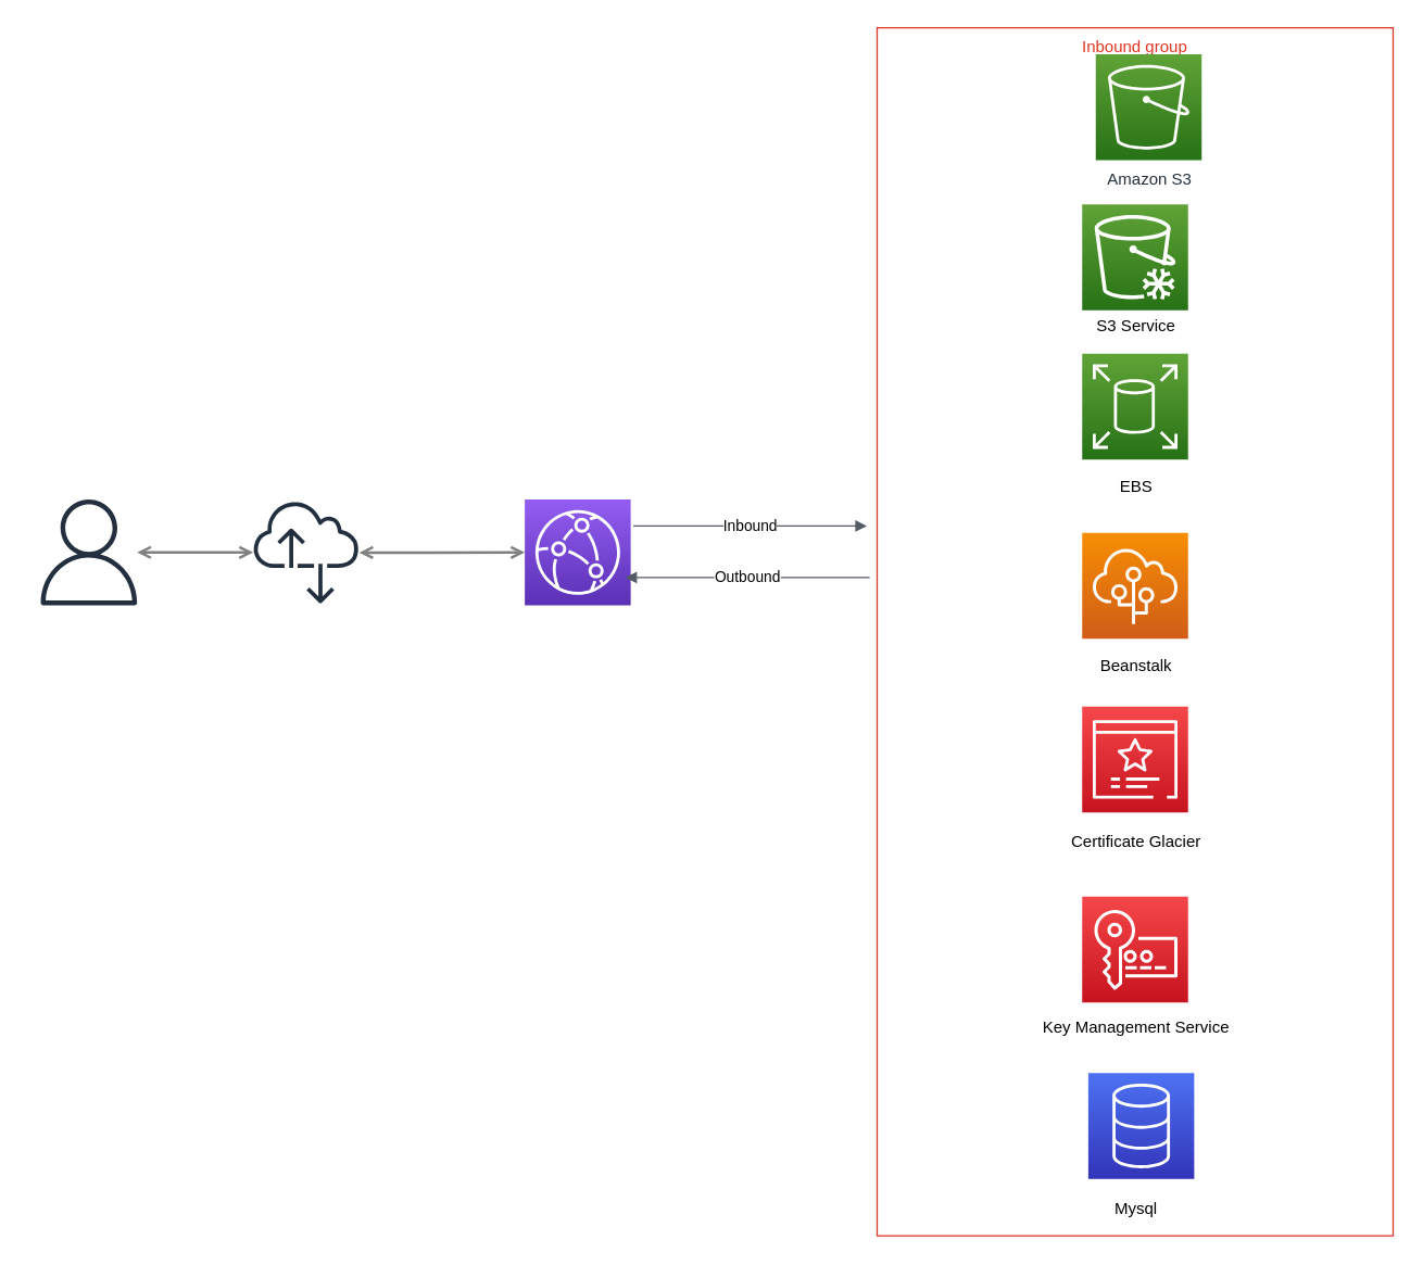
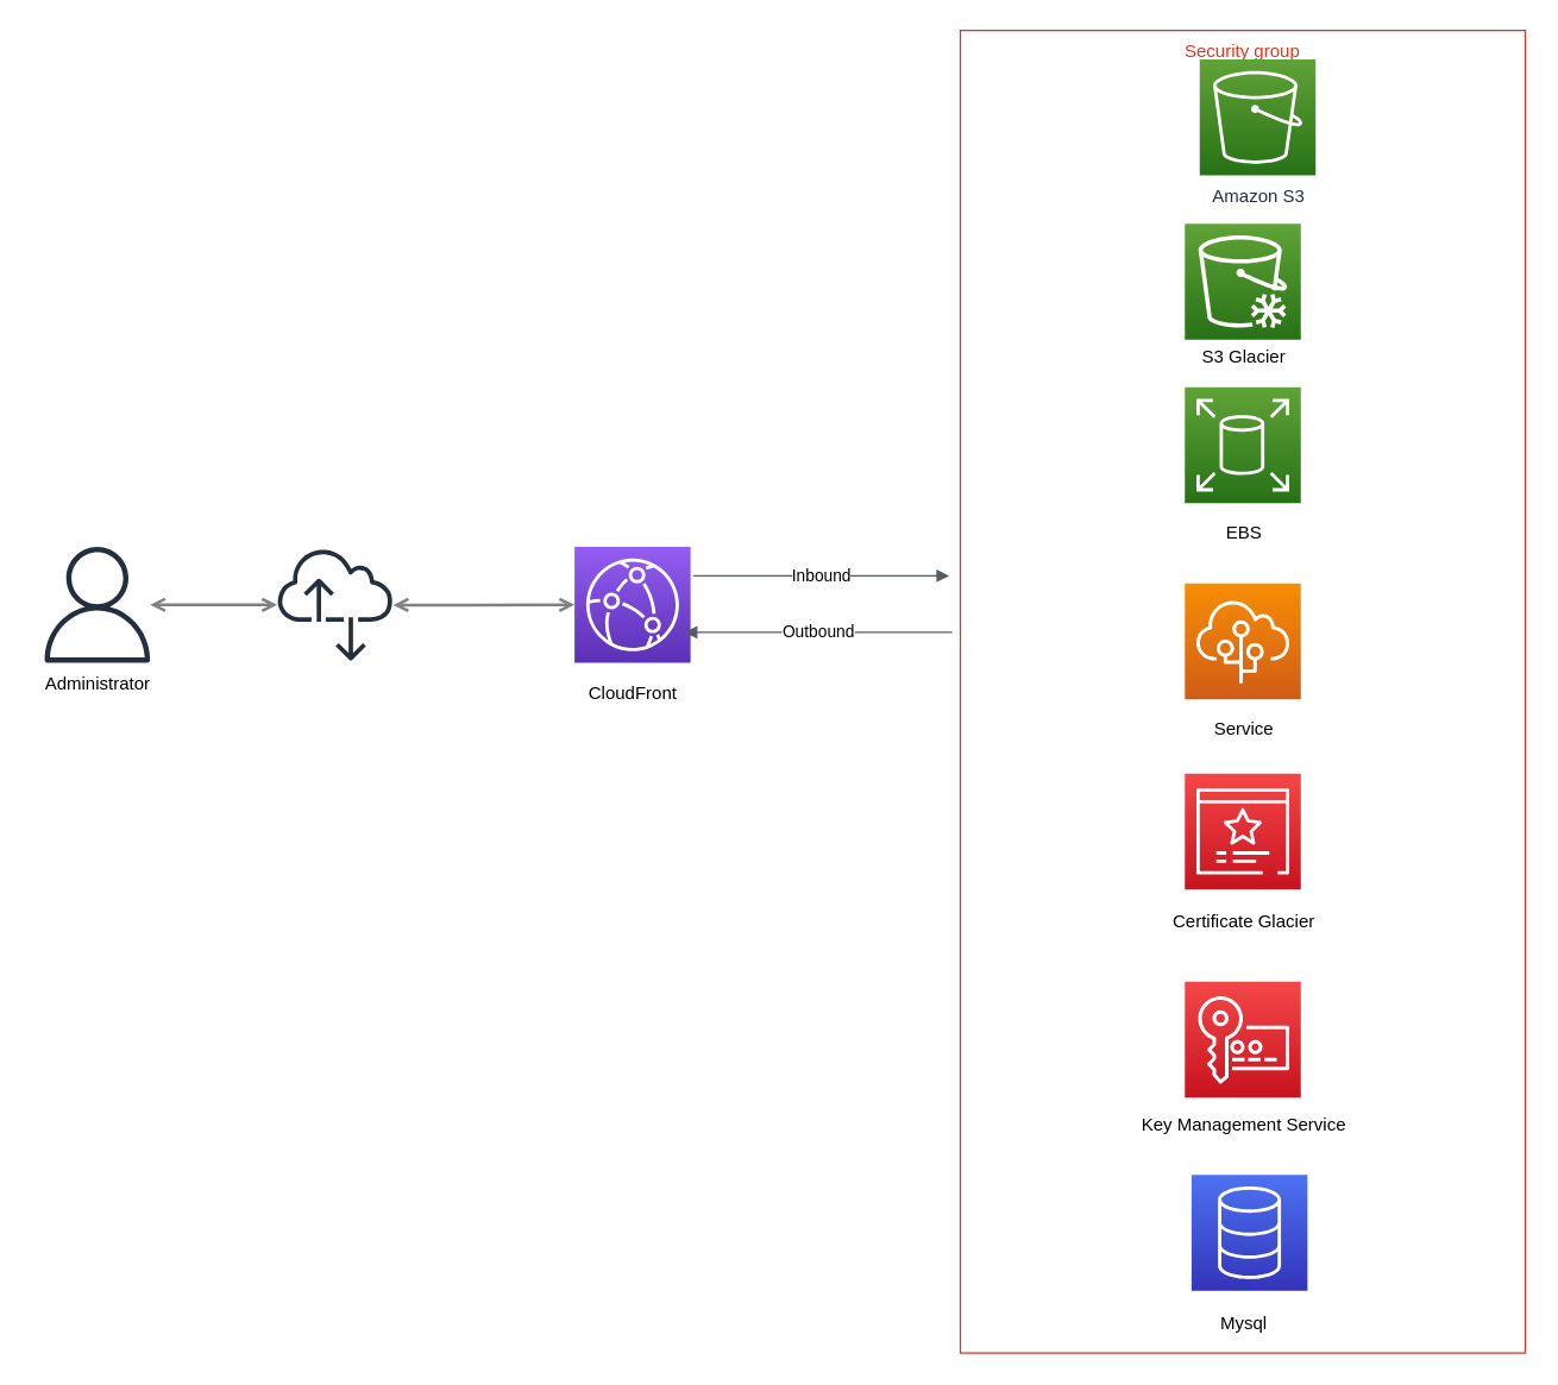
  <mxCell id="0" />
  <mxCell id="1" parent="0" />
  <mxCell id="2" style="edgeStyle=orthogonalEdgeStyle;rounded=0;orthogonalLoop=1;jettySize=auto;html=1;startArrow=open;startFill=0;endArrow=open;endFill=0;strokeWidth=2;strokeColor=#808080;entryX=0;entryY=0.5;entryDx=0;entryDy=0;entryPerimeter=0;" parent="1" source="4" edge="1"><mxGeometry relative="1" as="geometry"><Array as="points"><mxPoint x="316" y="407" /><mxPoint x="316" y="407" /></Array><mxPoint x="386" y="406.5" as="targetPoint" /></mxGeometry></mxCell>
  <mxCell id="3" style="edgeStyle=orthogonalEdgeStyle;rounded=0;orthogonalLoop=1;jettySize=auto;html=1;startArrow=open;startFill=0;endArrow=open;endFill=0;strokeWidth=2;strokeColor=#808080;" parent="1" source="6" target="4" edge="1"><mxGeometry relative="1" as="geometry"><mxPoint x="106" y="407" as="sourcePoint" /><mxPoint x="586.5" y="416.5" as="targetPoint" /><Array as="points" /></mxGeometry></mxCell>
  <mxCell id="4" value="" style="outlineConnect=0;fontColor=#232F3E;gradientColor=none;fillColor=#232F3E;strokeColor=none;dashed=0;verticalLabelPosition=bottom;verticalAlign=top;align=center;html=1;fontSize=12;fontStyle=0;aspect=fixed;pointerEvents=1;shape=mxgraph.aws4.internet_alt2;" parent="1" vertex="1"><mxGeometry x="186" y="367.5" width="78" height="78" as="geometry" /></mxCell>
  <mxCell id="5" value="" style="group" parent="1" vertex="1" connectable="0"><mxGeometry x="20" y="367.5" width="90" height="102.5" as="geometry" /></mxCell>
  <mxCell id="6" value="" style="outlineConnect=0;fontColor=#232F3E;gradientColor=none;fillColor=#232F3E;strokeColor=none;dashed=0;verticalLabelPosition=bottom;verticalAlign=top;align=center;html=1;fontSize=12;fontStyle=0;aspect=fixed;pointerEvents=1;shape=mxgraph.aws4.user;" parent="5" vertex="1"><mxGeometry x="6" width="78" height="78" as="geometry" /></mxCell>
+ <mxCell id="7" value="Administrator" style="text;html=1;resizable=0;autosize=1;align=center;verticalAlign=middle;points=[];fillColor=none;strokeColor=none;rounded=0;" parent="5" vertex="1"><mxGeometry y="82.5" width="90" height="20" as="geometry" /></mxCell>
  <mxCell id="8" value="" style="group" parent="1" vertex="1" connectable="0"><mxGeometry x="386" y="367.5" width="78" height="108" as="geometry" /></mxCell>
  <mxCell id="9" value="" style="points=[[0,0,0],[0.25,0,0],[0.5,0,0],[0.75,0,0],[1,0,0],[0,1,0],[0.25,1,0],[0.5,1,0],[0.75,1,0],[1,1,0],[0,0.25,0],[0,0.5,0],[0,0.75,0],[1,0.25,0],[1,0.5,0],[1,0.75,0]];outlineConnect=0;fontColor=#232F3E;gradientColor=#945DF2;gradientDirection=north;fillColor=#5A30B5;strokeColor=#ffffff;dashed=0;verticalLabelPosition=bottom;verticalAlign=top;align=center;html=1;fontSize=12;fontStyle=0;aspect=fixed;shape=mxgraph.aws4.resourceIcon;resIcon=mxgraph.aws4.cloudfront;" parent="8" vertex="1"><mxGeometry width="78" height="78" as="geometry" /></mxCell>
+ <mxCell id="10" value="CloudFront" style="text;html=1;resizable=0;autosize=1;align=center;verticalAlign=middle;points=[];fillColor=none;strokeColor=none;rounded=0;" parent="8" vertex="1"><mxGeometry x="4" y="88" width="70" height="20" as="geometry" /></mxCell>
  <mxCell id="11" value="" style="group" vertex="1" connectable="0" parent="1"><mxGeometry x="645.5" y="20" width="380" height="890" as="geometry" /></mxCell>
- <mxCell id="12" value="Inbound group" style="fillColor=none;strokeColor=#DD3522;verticalAlign=top;fontStyle=0;fontColor=#DD3522;" vertex="1" parent="11"><mxGeometry width="380" height="890" as="geometry" /></mxCell>
+ <mxCell id="12" value="Security group" style="fillColor=none;strokeColor=#DD3522;verticalAlign=top;fontStyle=0;fontColor=#DD3522;" vertex="1" parent="11"><mxGeometry width="380" height="890" as="geometry" /></mxCell>
  <mxCell id="13" value="Amazon S3" style="outlineConnect=0;fontColor=#232F3E;gradientColor=#60A337;gradientDirection=north;fillColor=#277116;strokeColor=#ffffff;dashed=0;verticalLabelPosition=bottom;verticalAlign=top;align=center;html=1;fontSize=12;fontStyle=0;aspect=fixed;shape=mxgraph.aws4.resourceIcon;resIcon=mxgraph.aws4.s3;labelBackgroundColor=#ffffff;" parent="11" vertex="1"><mxGeometry x="161" y="19.5" width="78" height="78" as="geometry" /></mxCell>
  <mxCell id="14" value="" style="group" parent="11" vertex="1" connectable="0"><mxGeometry x="151" y="130" width="78" height="100" as="geometry" /></mxCell>
  <mxCell id="15" value="" style="points=[[0,0,0],[0.25,0,0],[0.5,0,0],[0.75,0,0],[1,0,0],[0,1,0],[0.25,1,0],[0.5,1,0],[0.75,1,0],[1,1,0],[0,0.25,0],[0,0.5,0],[0,0.75,0],[1,0.25,0],[1,0.5,0],[1,0.75,0]];outlineConnect=0;fontColor=#232F3E;gradientColor=#60A337;gradientDirection=north;fillColor=#277116;strokeColor=#ffffff;dashed=0;verticalLabelPosition=bottom;verticalAlign=top;align=center;html=1;fontSize=12;fontStyle=0;aspect=fixed;shape=mxgraph.aws4.resourceIcon;resIcon=mxgraph.aws4.glacier;" parent="14" vertex="1"><mxGeometry width="78" height="78" as="geometry" /></mxCell>
- <mxCell id="16" value="S3 Service" style="text;html=1;resizable=0;autosize=1;align=center;verticalAlign=middle;points=[];fillColor=none;strokeColor=none;rounded=0;" parent="14" vertex="1"><mxGeometry x="4" y="80" width="70" height="20" as="geometry" /></mxCell>
+ <mxCell id="16" value="S3 Glacier" style="text;html=1;resizable=0;autosize=1;align=center;verticalAlign=middle;points=[];fillColor=none;strokeColor=none;rounded=0;" parent="14" vertex="1"><mxGeometry x="4" y="80" width="70" height="20" as="geometry" /></mxCell>
  <mxCell id="17" value="" style="group" parent="11" vertex="1" connectable="0"><mxGeometry x="151" y="240" width="78" height="107.5" as="geometry" /></mxCell>
  <mxCell id="18" value="" style="points=[[0,0,0],[0.25,0,0],[0.5,0,0],[0.75,0,0],[1,0,0],[0,1,0],[0.25,1,0],[0.5,1,0],[0.75,1,0],[1,1,0],[0,0.25,0],[0,0.5,0],[0,0.75,0],[1,0.25,0],[1,0.5,0],[1,0.75,0]];outlineConnect=0;fontColor=#232F3E;gradientColor=#60A337;gradientDirection=north;fillColor=#277116;strokeColor=#ffffff;dashed=0;verticalLabelPosition=bottom;verticalAlign=top;align=center;html=1;fontSize=12;fontStyle=0;aspect=fixed;shape=mxgraph.aws4.resourceIcon;resIcon=mxgraph.aws4.elastic_block_store;" parent="17" vertex="1"><mxGeometry width="78" height="78" as="geometry" /></mxCell>
  <mxCell id="19" value="EBS" style="text;html=1;resizable=0;autosize=1;align=center;verticalAlign=middle;points=[];fillColor=none;strokeColor=none;rounded=0;" parent="17" vertex="1"><mxGeometry x="19" y="87.5" width="40" height="20" as="geometry" /></mxCell>
  <mxCell id="20" value="" style="group" parent="11" vertex="1" connectable="0"><mxGeometry x="151" y="372" width="78" height="108" as="geometry" /></mxCell>
  <mxCell id="21" value="" style="points=[[0,0,0],[0.25,0,0],[0.5,0,0],[0.75,0,0],[1,0,0],[0,1,0],[0.25,1,0],[0.5,1,0],[0.75,1,0],[1,1,0],[0,0.25,0],[0,0.5,0],[0,0.75,0],[1,0.25,0],[1,0.5,0],[1,0.75,0]];outlineConnect=0;fontColor=#232F3E;gradientColor=#F78E04;gradientDirection=north;fillColor=#D05C17;strokeColor=#ffffff;dashed=0;verticalLabelPosition=bottom;verticalAlign=top;align=center;html=1;fontSize=12;fontStyle=0;aspect=fixed;shape=mxgraph.aws4.resourceIcon;resIcon=mxgraph.aws4.elastic_beanstalk;" parent="20" vertex="1"><mxGeometry width="78" height="78" as="geometry" /></mxCell>
- <mxCell id="22" value="Beanstalk" style="text;html=1;resizable=0;autosize=1;align=center;verticalAlign=middle;points=[];fillColor=none;strokeColor=none;rounded=0;" parent="20" vertex="1"><mxGeometry x="4" y="88" width="70" height="20" as="geometry" /></mxCell>
+ <mxCell id="22" value="Service" style="text;html=1;resizable=0;autosize=1;align=center;verticalAlign=middle;points=[];fillColor=none;strokeColor=none;rounded=0;" parent="20" vertex="1"><mxGeometry x="4" y="88" width="70" height="20" as="geometry" /></mxCell>
  <mxCell id="23" value="" style="group" parent="11" vertex="1" connectable="0"><mxGeometry x="115" y="640" width="150" height="107" as="geometry" /></mxCell>
  <mxCell id="24" value="" style="points=[[0,0,0],[0.25,0,0],[0.5,0,0],[0.75,0,0],[1,0,0],[0,1,0],[0.25,1,0],[0.5,1,0],[0.75,1,0],[1,1,0],[0,0.25,0],[0,0.5,0],[0,0.75,0],[1,0.25,0],[1,0.5,0],[1,0.75,0]];outlineConnect=0;fontColor=#232F3E;gradientColor=#F54749;gradientDirection=north;fillColor=#C7131F;strokeColor=#ffffff;dashed=0;verticalLabelPosition=bottom;verticalAlign=top;align=center;html=1;fontSize=12;fontStyle=0;aspect=fixed;shape=mxgraph.aws4.resourceIcon;resIcon=mxgraph.aws4.key_management_service;" parent="23" vertex="1"><mxGeometry x="36" width="78" height="78" as="geometry" /></mxCell>
  <mxCell id="25" value="Key Management Service" style="text;html=1;resizable=0;autosize=1;align=center;verticalAlign=middle;points=[];fillColor=none;strokeColor=none;rounded=0;" parent="23" vertex="1"><mxGeometry y="87" width="150" height="20" as="geometry" /></mxCell>
  <mxCell id="26" value="" style="group" parent="11" vertex="1" connectable="0"><mxGeometry x="130" y="500" width="120" height="110" as="geometry" /></mxCell>
  <mxCell id="27" value="" style="points=[[0,0,0],[0.25,0,0],[0.5,0,0],[0.75,0,0],[1,0,0],[0,1,0],[0.25,1,0],[0.5,1,0],[0.75,1,0],[1,1,0],[0,0.25,0],[0,0.5,0],[0,0.75,0],[1,0.25,0],[1,0.5,0],[1,0.75,0]];outlineConnect=0;fontColor=#232F3E;gradientColor=#F54749;gradientDirection=north;fillColor=#C7131F;strokeColor=#ffffff;dashed=0;verticalLabelPosition=bottom;verticalAlign=top;align=center;html=1;fontSize=12;fontStyle=0;aspect=fixed;shape=mxgraph.aws4.resourceIcon;resIcon=mxgraph.aws4.certificate_manager_3;" parent="26" vertex="1"><mxGeometry x="21" width="78" height="78" as="geometry" /></mxCell>
  <mxCell id="28" value="Certificate Glacier" style="text;html=1;resizable=0;autosize=1;align=center;verticalAlign=middle;points=[];fillColor=none;strokeColor=none;rounded=0;" parent="26" vertex="1"><mxGeometry y="90" width="120" height="20" as="geometry" /></mxCell>
  <mxCell id="29" value="" style="group" vertex="1" connectable="0" parent="11"><mxGeometry x="155.5" y="770" width="78" height="110" as="geometry" /></mxCell>
  <mxCell id="30" value="" style="points=[[0,0,0],[0.25,0,0],[0.5,0,0],[0.75,0,0],[1,0,0],[0,1,0],[0.25,1,0],[0.5,1,0],[0.75,1,0],[1,1,0],[0,0.25,0],[0,0.5,0],[0,0.75,0],[1,0.25,0],[1,0.5,0],[1,0.75,0]];outlineConnect=0;fontColor=#232F3E;gradientColor=#4D72F3;gradientDirection=north;fillColor=#3334B9;strokeColor=#ffffff;dashed=0;verticalLabelPosition=bottom;verticalAlign=top;align=center;html=1;fontSize=12;fontStyle=0;aspect=fixed;shape=mxgraph.aws4.resourceIcon;resIcon=mxgraph.aws4.database;" parent="29" vertex="1"><mxGeometry width="78" height="78" as="geometry" /></mxCell>
  <mxCell id="31" value="Mysql" style="text;html=1;resizable=0;autosize=1;align=center;verticalAlign=middle;points=[];fillColor=none;strokeColor=none;rounded=0;" parent="29" vertex="1"><mxGeometry x="9.5" y="90" width="50" height="20" as="geometry" /></mxCell>
  <mxCell id="32" value="Inbound" style="edgeStyle=orthogonalEdgeStyle;html=1;endArrow=block;elbow=vertical;startArrow=none;endFill=1;strokeColor=#545B64;rounded=0;exitX=1;exitY=0.25;exitDx=0;exitDy=0;exitPerimeter=0;" edge="1" parent="1"><mxGeometry width="100" relative="1" as="geometry"><mxPoint x="466" y="387" as="sourcePoint" /><mxPoint x="638" y="387" as="targetPoint" /></mxGeometry></mxCell>
  <mxCell id="33" value="Outbound" style="edgeStyle=orthogonalEdgeStyle;html=1;endArrow=block;elbow=vertical;startArrow=none;endFill=1;strokeColor=#545B64;rounded=0;" edge="1" parent="1"><mxGeometry width="100" relative="1" as="geometry"><mxPoint x="640" y="425" as="sourcePoint" /><mxPoint x="460" y="425" as="targetPoint" /><Array as="points"><mxPoint x="480" y="425" /><mxPoint x="480" y="425" /></Array></mxGeometry></mxCell>
